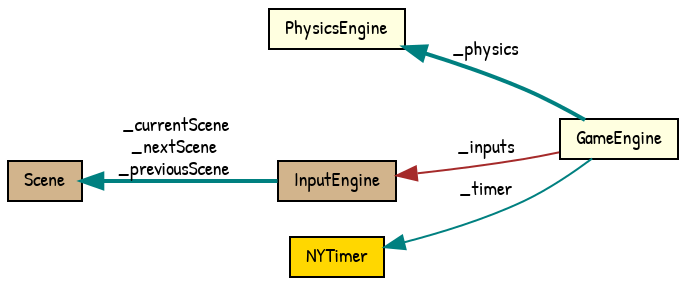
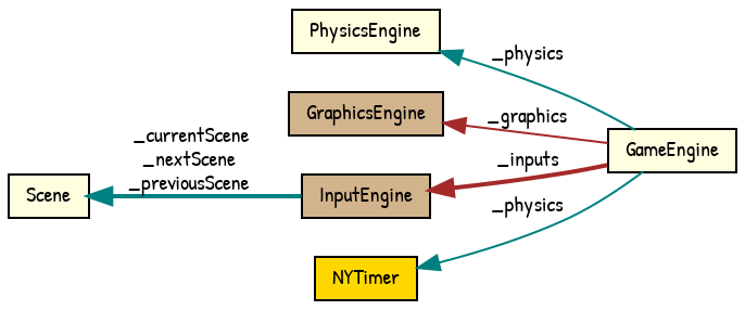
  digraph {
    fontname="Patrick Hand"
    rankdir=LR
    node [color=black fillcolor=lightyellow fontname="Patrick Hand" fontsize=10 shape=record style=filled]
    edge [color=teal dir=back fontname="Patrick Hand" fontsize=10 labelfontname=Helvetica labelfontsize=10 style=bold]
    n1 [fontcolor=black height=0.2 label=GameEngine width=0.4]
    n2 [height=0.2 label=PhysicsEngine width=0.4]
-   n4 [fillcolor=tan height=0.2 label=Scene width=0.4]
+   n3 [fillcolor=tan height=0.2 label=GraphicsEngine width=0.4]
+   n4 [height=0.2 label=Scene width=0.4]
    n5 [fillcolor=tan height=0.2 label=InputEngine width=0.4]
    n6 [fillcolor=gold height=0.2 label=NYTimer width=0.4]
-   n2 -> n1 [label=" _physics"]
+   n2 -> n1 [label=" _physics" style=solid]
+   n3 -> n1 [color=brown label=" _graphics" style=solid]
    n4 -> n5 [label=" _currentScene\n_nextScene\n_previousScene"]
-   n5 -> n1 [color=brown label=" _inputs" style=solid]
-   n6 -> n1 [label=" _timer" style=solid]
+   n5 -> n1 [color=brown label=" _inputs"]
+   n6 -> n1 [label=" _physics" style=solid]
  }
